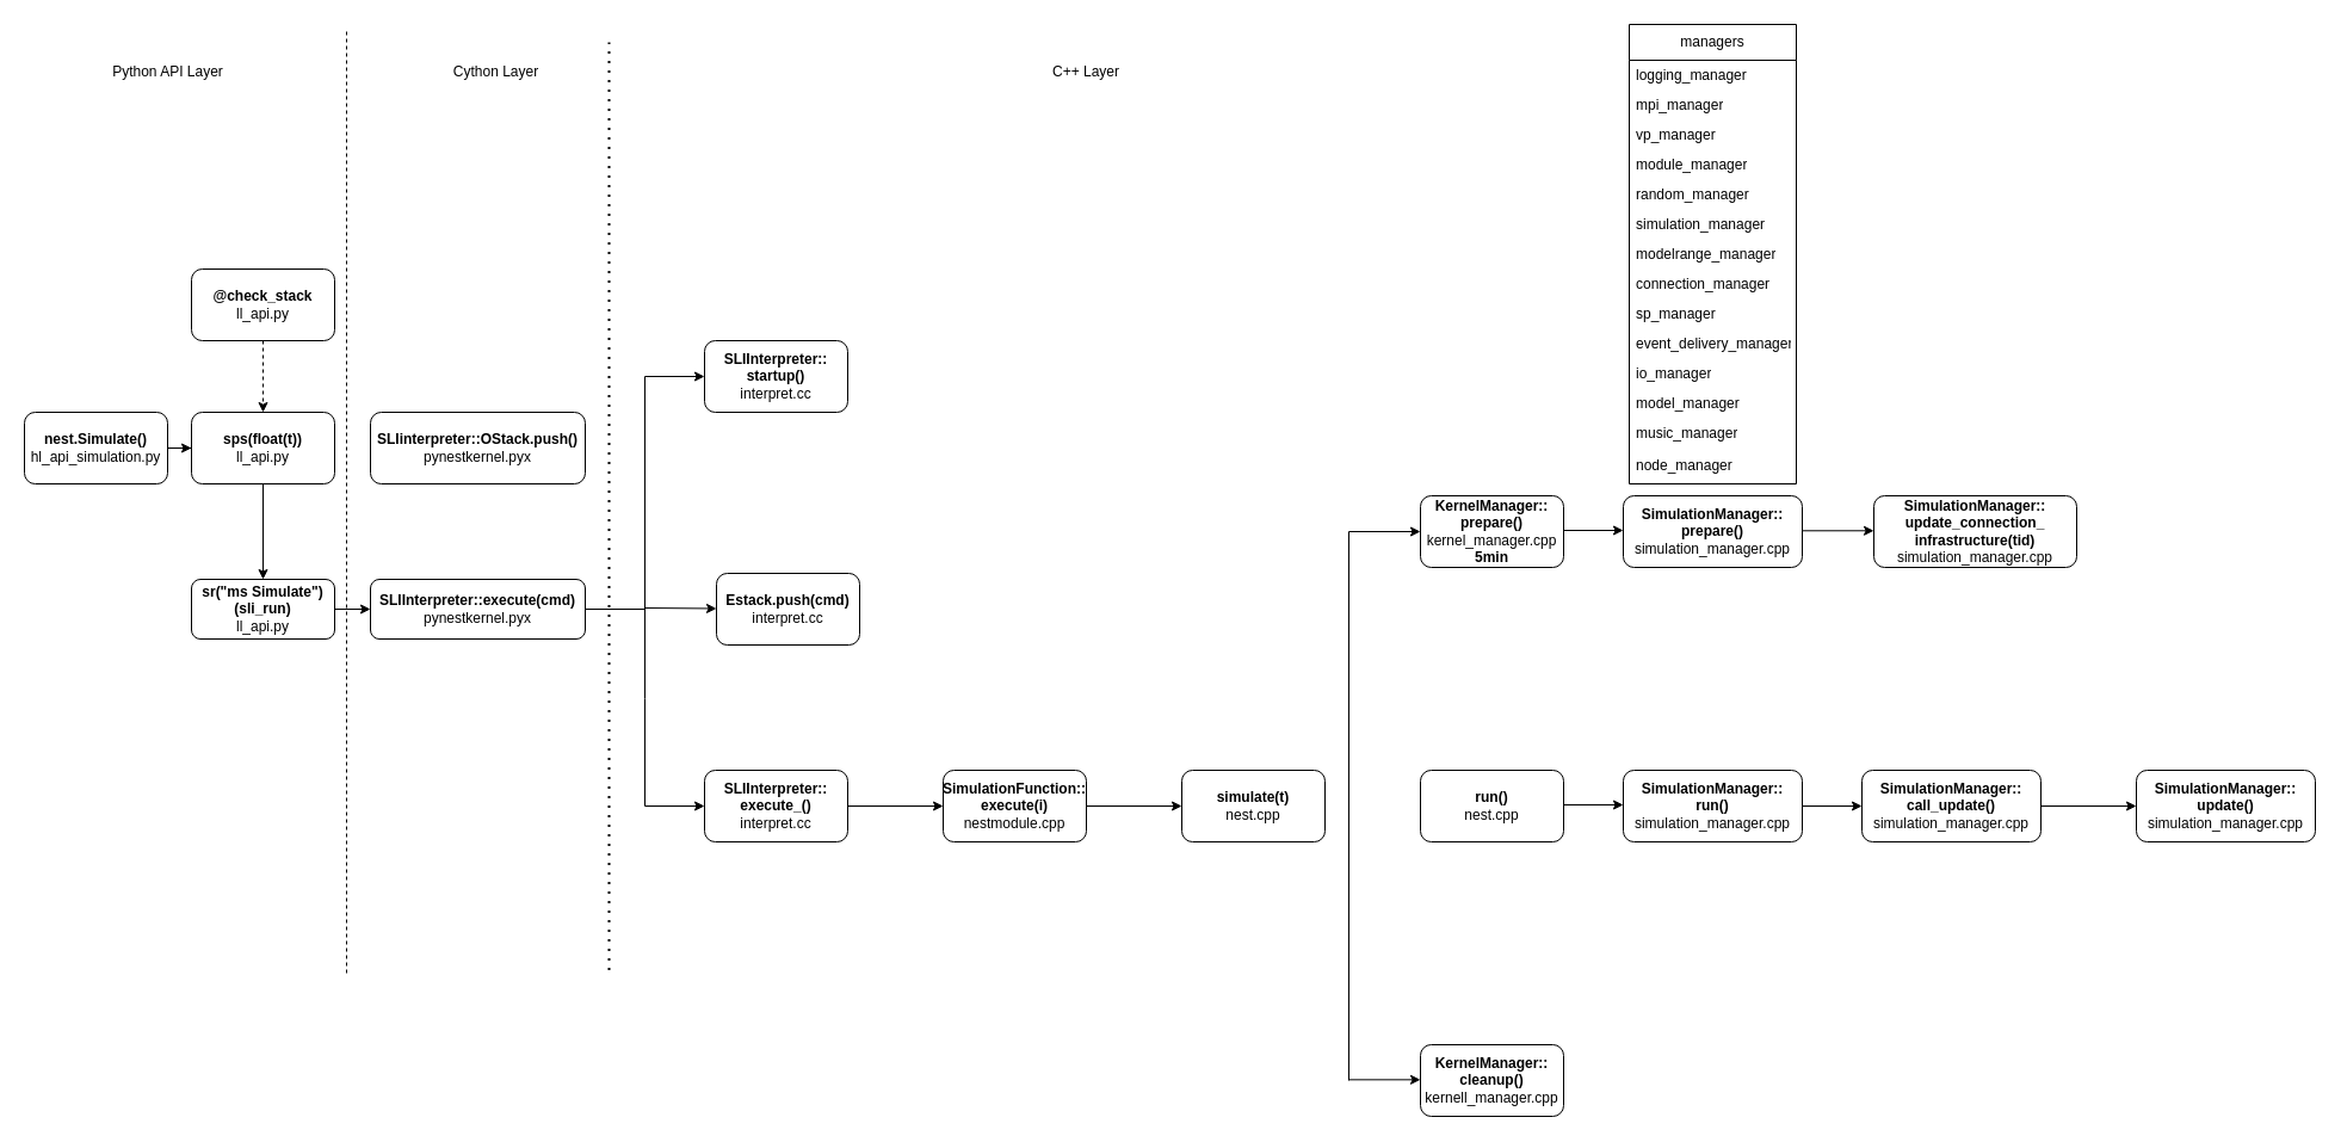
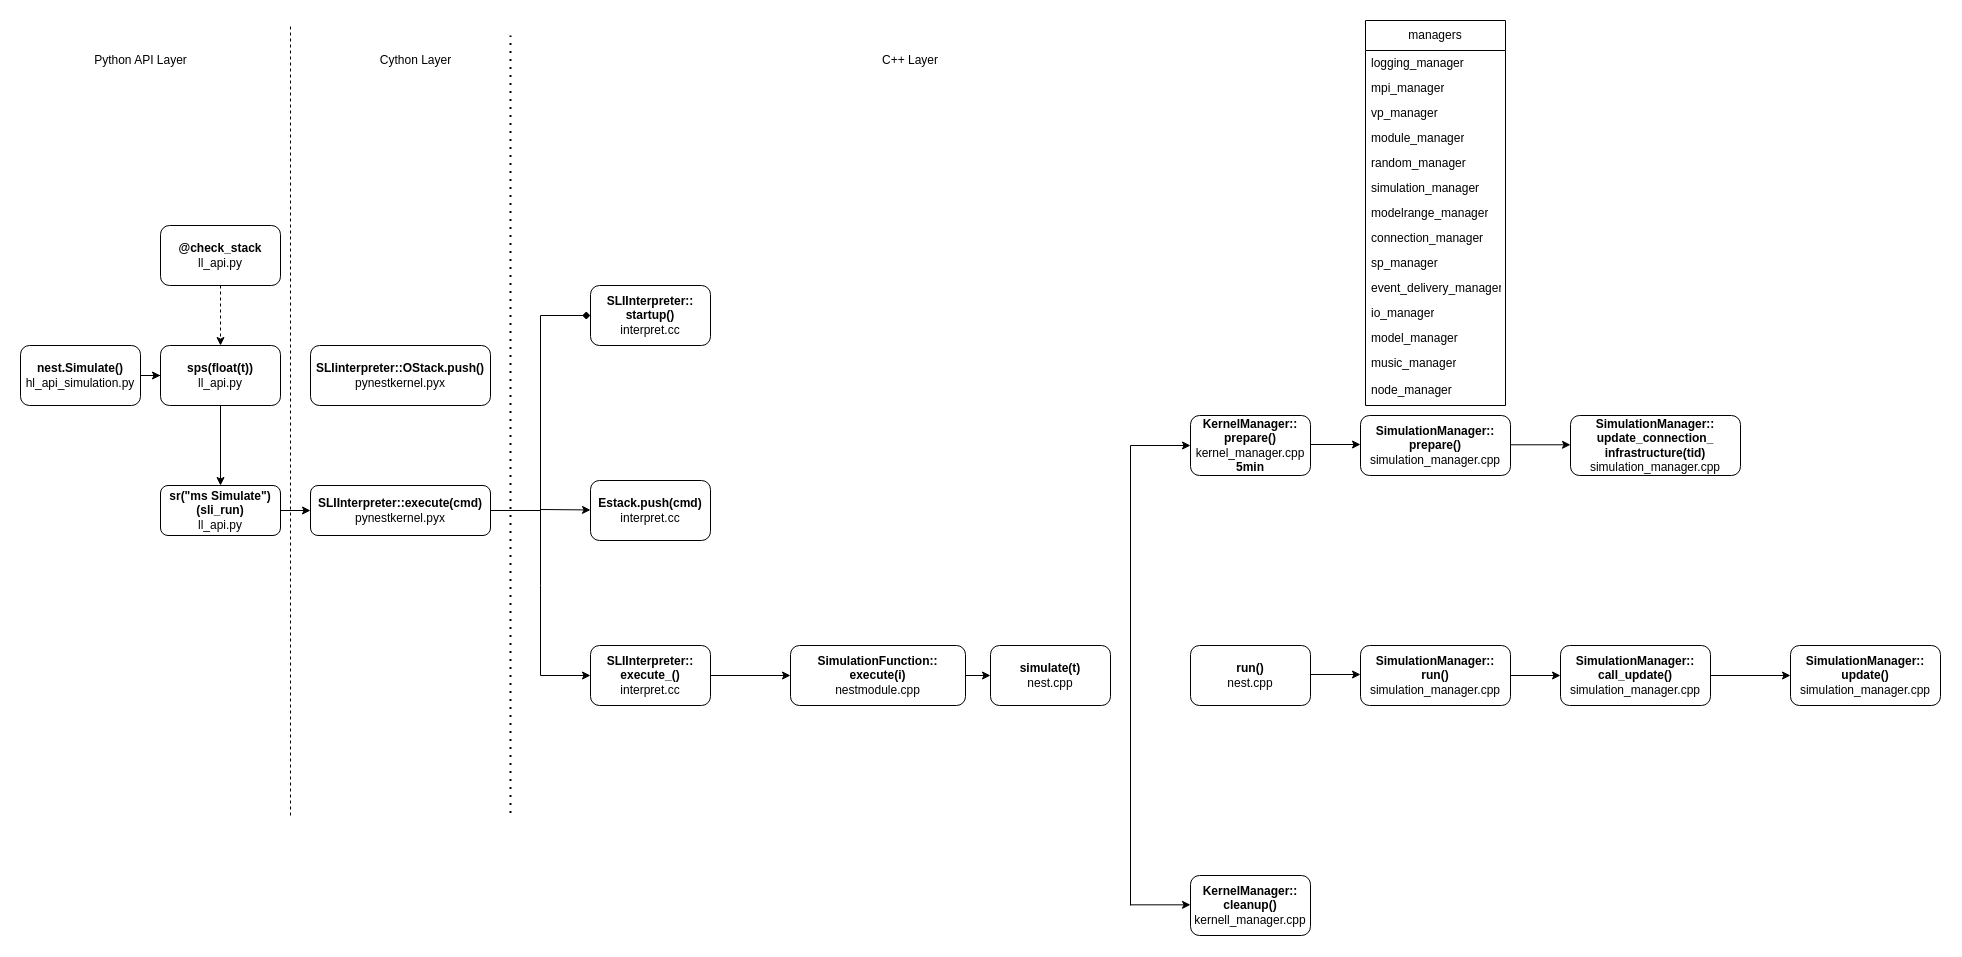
  <mxCell id="0" />
  <mxCell id="1" parent="0" />
  <mxCell id="2" style="edgeStyle=orthogonalEdgeStyle;rounded=0;orthogonalLoop=1;jettySize=auto;html=1;exitX=1;exitY=0.5;exitDx=0;exitDy=0;" parent="1" source="3" target="7" edge="1"><mxGeometry relative="1" as="geometry" /></mxCell>
  <mxCell id="3" value="&lt;b style=&quot;background-color: initial;&quot;&gt;nest.Simulate()&lt;/b&gt;&lt;div&gt;hl_api_simulation.py&lt;/div&gt;" style="rounded=1;whiteSpace=wrap;html=1;" parent="1" vertex="1"><mxGeometry x="20" y="345" width="120" height="60" as="geometry" /></mxCell>
  <mxCell id="4" value="" style="edgeStyle=orthogonalEdgeStyle;rounded=0;orthogonalLoop=1;jettySize=auto;html=1;dashed=1;" parent="1" source="5" target="7" edge="1"><mxGeometry relative="1" as="geometry" /></mxCell>
  <mxCell id="5" value="&lt;b&gt;@check_stack&lt;/b&gt;&lt;div&gt;ll_api.py&lt;/div&gt;" style="rounded=1;whiteSpace=wrap;html=1;" parent="1" vertex="1"><mxGeometry x="160" y="225" width="120" height="60" as="geometry" /></mxCell>
  <mxCell id="6" value="" style="edgeStyle=orthogonalEdgeStyle;rounded=0;orthogonalLoop=1;jettySize=auto;html=1;" parent="1" source="7" target="9" edge="1"><mxGeometry relative="1" as="geometry" /></mxCell>
  <mxCell id="7" value="&lt;b&gt;sps(float(t))&lt;/b&gt;&lt;div&gt;ll_api.py&lt;/div&gt;" style="rounded=1;whiteSpace=wrap;html=1;" parent="1" vertex="1"><mxGeometry x="160" y="345" width="120" height="60" as="geometry" /></mxCell>
  <mxCell id="8" value="" style="edgeStyle=orthogonalEdgeStyle;rounded=0;orthogonalLoop=1;jettySize=auto;html=1;" parent="1" source="9" target="16" edge="1"><mxGeometry relative="1" as="geometry" /></mxCell>
  <mxCell id="9" value="&lt;b&gt;sr(&quot;ms Simulate&quot;)&lt;/b&gt;&lt;div&gt;&lt;b&gt;(sli_run)&lt;/b&gt;&lt;/div&gt;&lt;div&gt;ll_api.py&lt;/div&gt;" style="rounded=1;whiteSpace=wrap;html=1;" parent="1" vertex="1"><mxGeometry x="160" y="485" width="120" height="50" as="geometry" /></mxCell>
  <mxCell id="10" value="&lt;b&gt;SLIinterpreter::OStack.push()&lt;/b&gt;&lt;div&gt;&lt;span style=&quot;background-color: initial;&quot;&gt;pynestkernel.pyx&lt;/span&gt;&lt;br&gt;&lt;/div&gt;" style="whiteSpace=wrap;html=1;rounded=1;" parent="1" vertex="1"><mxGeometry x="310" y="345" width="180" height="60" as="geometry" /></mxCell>
  <mxCell id="11" value="" style="endArrow=none;html=1;rounded=0;dashed=1;" parent="1" edge="1"><mxGeometry width="50" height="50" relative="1" as="geometry"><mxPoint x="290" y="815" as="sourcePoint" /><mxPoint x="290" y="25" as="targetPoint" /><Array as="points" /></mxGeometry></mxCell>
  <mxCell id="12" value="Python API Layer" style="text;html=1;align=center;verticalAlign=middle;resizable=0;points=[];autosize=1;strokeColor=none;fillColor=none;" parent="1" vertex="1"><mxGeometry x="80" y="45" width="120" height="30" as="geometry" /></mxCell>
  <mxCell id="13" value="Cython Layer" style="text;html=1;align=center;verticalAlign=middle;resizable=0;points=[];autosize=1;strokeColor=none;fillColor=none;" parent="1" vertex="1"><mxGeometry x="370" y="45" width="90" height="30" as="geometry" /></mxCell>
  <mxCell id="14" value="" style="endArrow=none;dashed=1;html=1;dashPattern=1 3;strokeWidth=2;rounded=0;" parent="1" edge="1"><mxGeometry width="50" height="50" relative="1" as="geometry"><mxPoint x="510" y="812.5" as="sourcePoint" /><mxPoint x="510" y="35" as="targetPoint" /></mxGeometry></mxCell>
- <mxCell id="15" value="" style="edgeStyle=orthogonalEdgeStyle;rounded=0;orthogonalLoop=1;jettySize=auto;html=1;" parent="1" source="16" target="17" edge="1"><mxGeometry relative="1" as="geometry"><Array as="points"><mxPoint x="540" y="510" /><mxPoint x="540" y="315" /></Array></mxGeometry></mxCell>
+ <mxCell id="15" value="" style="edgeStyle=orthogonalEdgeStyle;rounded=0;orthogonalLoop=1;jettySize=auto;html=1;endArrow=diamond;" parent="1" source="16" target="17" edge="1"><mxGeometry relative="1" as="geometry"><Array as="points"><mxPoint x="540" y="510" /><mxPoint x="540" y="315" /></Array></mxGeometry></mxCell>
  <mxCell id="16" value="&lt;b&gt;SLIInterpreter::execute(cmd)&lt;/b&gt;&lt;div&gt;pynestkernel.pyx&lt;/div&gt;" style="rounded=1;whiteSpace=wrap;html=1;" parent="1" vertex="1"><mxGeometry x="310" y="485" width="180" height="50" as="geometry" /></mxCell>
  <mxCell id="17" value="&lt;b&gt;SLIInterpreter::&lt;/b&gt;&lt;div&gt;&lt;b&gt;startup()&lt;/b&gt;&lt;/div&gt;&lt;div&gt;interpret.cc&lt;/div&gt;" style="whiteSpace=wrap;html=1;rounded=1;" parent="1" vertex="1"><mxGeometry x="590" y="285" width="120" height="60" as="geometry" /></mxCell>
  <mxCell id="18" value="" style="endArrow=classic;html=1;rounded=0;" parent="1" target="19" edge="1"><mxGeometry width="50" height="50" relative="1" as="geometry"><mxPoint x="540" y="509" as="sourcePoint" /><mxPoint x="600" y="509" as="targetPoint" /><Array as="points" /></mxGeometry></mxCell>
- <mxCell id="19" value="&lt;b&gt;Estack.push(cmd)&lt;/b&gt;&lt;div&gt;interpret.cc&lt;/div&gt;" style="rounded=1;whiteSpace=wrap;html=1;" parent="1" vertex="1"><mxGeometry x="600" y="480" width="120" height="60" as="geometry" /></mxCell>
+ <mxCell id="19" value="&lt;b&gt;Estack.push(cmd)&lt;/b&gt;&lt;div&gt;interpret.cc&lt;/div&gt;" style="rounded=1;whiteSpace=wrap;html=1;" parent="1" vertex="1"><mxGeometry x="590" y="480" width="120" height="60" as="geometry" /></mxCell>
  <mxCell id="20" value="" style="edgeStyle=orthogonalEdgeStyle;rounded=0;orthogonalLoop=1;jettySize=auto;html=1;" parent="1" source="21" target="25" edge="1"><mxGeometry relative="1" as="geometry" /></mxCell>
  <mxCell id="21" value="&lt;b&gt;SLIInterpreter::&lt;/b&gt;&lt;div&gt;&lt;b&gt;execute_()&lt;/b&gt;&lt;/div&gt;&lt;div&gt;interpret.cc&lt;/div&gt;" style="rounded=1;whiteSpace=wrap;html=1;" parent="1" vertex="1"><mxGeometry x="590" y="645" width="120" height="60" as="geometry" /></mxCell>
  <mxCell id="22" value="" style="endArrow=classic;html=1;rounded=0;entryX=0;entryY=0.5;entryDx=0;entryDy=0;" parent="1" target="21" edge="1"><mxGeometry width="50" height="50" relative="1" as="geometry"><mxPoint x="540" y="505" as="sourcePoint" /><mxPoint x="500" y="675" as="targetPoint" /><Array as="points"><mxPoint x="540" y="585" /><mxPoint x="540" y="675" /></Array></mxGeometry></mxCell>
  <mxCell id="23" value="C++ Layer" style="text;html=1;align=center;verticalAlign=middle;whiteSpace=wrap;rounded=0;" parent="1" vertex="1"><mxGeometry x="880" y="45" width="60" height="30" as="geometry" /></mxCell>
  <mxCell id="24" value="" style="edgeStyle=orthogonalEdgeStyle;rounded=0;orthogonalLoop=1;jettySize=auto;html=1;" parent="1" source="25" target="26" edge="1"><mxGeometry relative="1" as="geometry" /></mxCell>
- <mxCell id="25" value="&lt;b&gt;SimulationFunction::&lt;/b&gt;&lt;div&gt;&lt;b&gt;execute(i)&lt;/b&gt;&lt;/div&gt;&lt;div&gt;nestmodule.cpp&lt;/div&gt;" style="rounded=1;whiteSpace=wrap;html=1;" parent="1" vertex="1"><mxGeometry x="790" y="645" width="120" height="60" as="geometry" /></mxCell>
+ <mxCell id="25" value="&lt;b&gt;SimulationFunction::&lt;/b&gt;&lt;div&gt;&lt;b&gt;execute(i)&lt;/b&gt;&lt;/div&gt;&lt;div&gt;nestmodule.cpp&lt;/div&gt;" style="rounded=1;whiteSpace=wrap;html=1;" parent="1" vertex="1"><mxGeometry x="790" y="645" width="175" height="60" as="geometry" /></mxCell>
  <mxCell id="26" value="&lt;b&gt;simulate(t)&lt;/b&gt;&lt;div&gt;nest.cpp&lt;/div&gt;" style="rounded=1;whiteSpace=wrap;html=1;" parent="1" vertex="1"><mxGeometry x="990" y="645" width="120" height="60" as="geometry" /></mxCell>
  <mxCell id="27" value="&lt;b&gt;run()&lt;/b&gt;&lt;div&gt;nest.cpp&lt;/div&gt;" style="rounded=1;whiteSpace=wrap;html=1;" parent="1" vertex="1"><mxGeometry x="1190" y="645" width="120" height="60" as="geometry" /></mxCell>
  <mxCell id="28" value="" style="endArrow=none;html=1;rounded=0;" parent="1" edge="1"><mxGeometry width="50" height="50" relative="1" as="geometry"><mxPoint x="1130" y="905" as="sourcePoint" /><mxPoint x="1130" y="445" as="targetPoint" /></mxGeometry></mxCell>
  <mxCell id="29" value="" style="endArrow=classic;html=1;rounded=0;" parent="1" edge="1"><mxGeometry width="50" height="50" relative="1" as="geometry"><mxPoint x="1130" y="445" as="sourcePoint" /><mxPoint x="1190" y="445" as="targetPoint" /></mxGeometry></mxCell>
  <mxCell id="30" value="&lt;b&gt;KernelManager::&lt;/b&gt;&lt;div&gt;&lt;b&gt;prepare()&lt;/b&gt;&lt;div&gt;kernel_manager.cpp&lt;/div&gt;&lt;/div&gt;&lt;div&gt;&lt;b&gt;5min&lt;/b&gt;&lt;/div&gt;" style="rounded=1;whiteSpace=wrap;html=1;" parent="1" vertex="1"><mxGeometry x="1190" y="415" width="120" height="60" as="geometry" /></mxCell>
  <mxCell id="31" value="&lt;b&gt;KernelManager::&lt;/b&gt;&lt;div&gt;&lt;b&gt;cleanup()&lt;/b&gt;&lt;div&gt;kernell_manager.cpp&lt;/div&gt;&lt;/div&gt;" style="rounded=1;whiteSpace=wrap;html=1;" parent="1" vertex="1"><mxGeometry x="1190" y="875" width="120" height="60" as="geometry" /></mxCell>
  <mxCell id="32" value="" style="endArrow=classic;html=1;rounded=0;" parent="1" edge="1"><mxGeometry width="50" height="50" relative="1" as="geometry"><mxPoint x="1130" y="904.33" as="sourcePoint" /><mxPoint x="1190" y="904.33" as="targetPoint" /></mxGeometry></mxCell>
  <mxCell id="33" value="" style="endArrow=classic;html=1;rounded=0;" parent="1" edge="1"><mxGeometry width="50" height="50" relative="1" as="geometry"><mxPoint x="1310" y="444" as="sourcePoint" /><mxPoint x="1360" y="444" as="targetPoint" /></mxGeometry></mxCell>
  <mxCell id="34" value="&lt;b&gt;SimulationManager::&lt;/b&gt;&lt;div&gt;&lt;b&gt;prepare()&lt;/b&gt;&lt;div&gt;simulation_manager.cpp&lt;/div&gt;&lt;/div&gt;" style="rounded=1;whiteSpace=wrap;html=1;" parent="1" vertex="1"><mxGeometry x="1360" y="415" width="150" height="60" as="geometry" /></mxCell>
  <mxCell id="35" value="" style="endArrow=classic;html=1;rounded=0;" parent="1" edge="1"><mxGeometry width="50" height="50" relative="1" as="geometry"><mxPoint x="1310" y="674" as="sourcePoint" /><mxPoint x="1360" y="674" as="targetPoint" /></mxGeometry></mxCell>
  <mxCell id="36" value="" style="edgeStyle=orthogonalEdgeStyle;rounded=0;orthogonalLoop=1;jettySize=auto;html=1;" parent="1" source="37" target="56" edge="1"><mxGeometry relative="1" as="geometry" /></mxCell>
  <mxCell id="37" value="&lt;b&gt;SimulationManager::&lt;/b&gt;&lt;div&gt;&lt;b&gt;run()&lt;/b&gt;&lt;div&gt;simulation_manager.cpp&lt;/div&gt;&lt;/div&gt;" style="rounded=1;whiteSpace=wrap;html=1;" parent="1" vertex="1"><mxGeometry x="1360" y="645" width="150" height="60" as="geometry" /></mxCell>
  <mxCell id="38" value="managers" style="swimlane;fontStyle=0;childLayout=stackLayout;horizontal=1;startSize=30;horizontalStack=0;resizeParent=1;resizeParentMax=0;resizeLast=0;collapsible=1;marginBottom=0;whiteSpace=wrap;html=1;" parent="1" vertex="1"><mxGeometry x="1365" y="20" width="140" height="385" as="geometry" /></mxCell>
  <mxCell id="39" value="logging_manager" style="text;strokeColor=none;fillColor=none;align=left;verticalAlign=middle;spacingLeft=4;spacingRight=4;overflow=hidden;points=[[0,0.5],[1,0.5]];portConstraint=eastwest;rotatable=0;whiteSpace=wrap;html=1;" parent="38" vertex="1"><mxGeometry y="30" width="140" height="25" as="geometry" /></mxCell>
  <mxCell id="40" value="mpi_manager" style="text;strokeColor=none;fillColor=none;align=left;verticalAlign=middle;spacingLeft=4;spacingRight=4;overflow=hidden;points=[[0,0.5],[1,0.5]];portConstraint=eastwest;rotatable=0;whiteSpace=wrap;html=1;" parent="38" vertex="1"><mxGeometry y="55" width="140" height="25" as="geometry" /></mxCell>
  <mxCell id="41" value="vp_manager" style="text;strokeColor=none;fillColor=none;align=left;verticalAlign=middle;spacingLeft=4;spacingRight=4;overflow=hidden;points=[[0,0.5],[1,0.5]];portConstraint=eastwest;rotatable=0;whiteSpace=wrap;html=1;" parent="38" vertex="1"><mxGeometry y="80" width="140" height="25" as="geometry" /></mxCell>
  <mxCell id="42" value="module_manager" style="text;strokeColor=none;fillColor=none;align=left;verticalAlign=middle;spacingLeft=4;spacingRight=4;overflow=hidden;points=[[0,0.5],[1,0.5]];portConstraint=eastwest;rotatable=0;whiteSpace=wrap;html=1;" parent="38" vertex="1"><mxGeometry y="105" width="140" height="25" as="geometry" /></mxCell>
  <mxCell id="43" value="random_manager" style="text;strokeColor=none;fillColor=none;align=left;verticalAlign=middle;spacingLeft=4;spacingRight=4;overflow=hidden;points=[[0,0.5],[1,0.5]];portConstraint=eastwest;rotatable=0;whiteSpace=wrap;html=1;" parent="38" vertex="1"><mxGeometry y="130" width="140" height="25" as="geometry" /></mxCell>
  <mxCell id="44" value="simulation_manager" style="text;strokeColor=none;fillColor=none;align=left;verticalAlign=middle;spacingLeft=4;spacingRight=4;overflow=hidden;points=[[0,0.5],[1,0.5]];portConstraint=eastwest;rotatable=0;whiteSpace=wrap;html=1;" parent="38" vertex="1"><mxGeometry y="155" width="140" height="25" as="geometry" /></mxCell>
  <mxCell id="45" value="modelrange_manager" style="text;strokeColor=none;fillColor=none;align=left;verticalAlign=middle;spacingLeft=4;spacingRight=4;overflow=hidden;points=[[0,0.5],[1,0.5]];portConstraint=eastwest;rotatable=0;whiteSpace=wrap;html=1;" parent="38" vertex="1"><mxGeometry y="180" width="140" height="25" as="geometry" /></mxCell>
  <mxCell id="46" value="connection_manager" style="text;strokeColor=none;fillColor=none;align=left;verticalAlign=middle;spacingLeft=4;spacingRight=4;overflow=hidden;points=[[0,0.5],[1,0.5]];portConstraint=eastwest;rotatable=0;whiteSpace=wrap;html=1;" parent="38" vertex="1"><mxGeometry y="205" width="140" height="25" as="geometry" /></mxCell>
  <mxCell id="47" value="sp_manager" style="text;strokeColor=none;fillColor=none;align=left;verticalAlign=middle;spacingLeft=4;spacingRight=4;overflow=hidden;points=[[0,0.5],[1,0.5]];portConstraint=eastwest;rotatable=0;whiteSpace=wrap;html=1;" parent="38" vertex="1"><mxGeometry y="230" width="140" height="25" as="geometry" /></mxCell>
  <mxCell id="48" value="event_delivery_manager" style="text;strokeColor=none;fillColor=none;align=left;verticalAlign=middle;spacingLeft=4;spacingRight=4;overflow=hidden;points=[[0,0.5],[1,0.5]];portConstraint=eastwest;rotatable=0;whiteSpace=wrap;html=1;" parent="38" vertex="1"><mxGeometry y="255" width="140" height="25" as="geometry" /></mxCell>
  <mxCell id="49" value="io_manager" style="text;strokeColor=none;fillColor=none;align=left;verticalAlign=middle;spacingLeft=4;spacingRight=4;overflow=hidden;points=[[0,0.5],[1,0.5]];portConstraint=eastwest;rotatable=0;whiteSpace=wrap;html=1;" parent="38" vertex="1"><mxGeometry y="280" width="140" height="25" as="geometry" /></mxCell>
  <mxCell id="50" value="model_manager" style="text;strokeColor=none;fillColor=none;align=left;verticalAlign=middle;spacingLeft=4;spacingRight=4;overflow=hidden;points=[[0,0.5],[1,0.5]];portConstraint=eastwest;rotatable=0;whiteSpace=wrap;html=1;" parent="38" vertex="1"><mxGeometry y="305" width="140" height="25" as="geometry" /></mxCell>
  <mxCell id="51" value="music_manager" style="text;strokeColor=none;fillColor=none;align=left;verticalAlign=middle;spacingLeft=4;spacingRight=4;overflow=hidden;points=[[0,0.5],[1,0.5]];portConstraint=eastwest;rotatable=0;whiteSpace=wrap;html=1;" parent="38" vertex="1"><mxGeometry y="330" width="140" height="25" as="geometry" /></mxCell>
  <mxCell id="52" value="node_manager" style="text;strokeColor=none;fillColor=none;align=left;verticalAlign=middle;spacingLeft=4;spacingRight=4;overflow=hidden;points=[[0,0.5],[1,0.5]];portConstraint=eastwest;rotatable=0;whiteSpace=wrap;html=1;" parent="38" vertex="1"><mxGeometry y="355" width="140" height="30" as="geometry" /></mxCell>
  <mxCell id="53" value="" style="endArrow=classic;html=1;rounded=0;" parent="1" edge="1"><mxGeometry width="50" height="50" relative="1" as="geometry"><mxPoint x="1510" y="444.29" as="sourcePoint" /><mxPoint x="1570" y="444.29" as="targetPoint" /></mxGeometry></mxCell>
  <mxCell id="54" value="&lt;b&gt;SimulationManager::&lt;/b&gt;&lt;div&gt;&lt;b&gt;update_connection&lt;/b&gt;&lt;b style=&quot;background-color: initial;&quot;&gt;_&lt;/b&gt;&lt;/div&gt;&lt;div&gt;&lt;b style=&quot;background-color: initial;&quot;&gt;infrastructure&lt;/b&gt;&lt;b style=&quot;background-color: initial;&quot;&gt;(tid)&lt;/b&gt;&lt;/div&gt;&lt;div&gt;&lt;span style=&quot;background-color: initial;&quot;&gt;simulation_manager.cpp&lt;/span&gt;&lt;/div&gt;" style="rounded=1;whiteSpace=wrap;html=1;" parent="1" vertex="1"><mxGeometry x="1570" y="415" width="170" height="60" as="geometry" /></mxCell>
  <mxCell id="55" value="" style="edgeStyle=orthogonalEdgeStyle;rounded=0;orthogonalLoop=1;jettySize=auto;html=1;" parent="1" source="56" target="57" edge="1"><mxGeometry relative="1" as="geometry" /></mxCell>
  <mxCell id="56" value="&lt;b&gt;SimulationManager::&lt;/b&gt;&lt;div&gt;&lt;b&gt;call_update()&lt;/b&gt;&lt;br&gt;&lt;div&gt;simulation_manager.cpp&lt;/div&gt;&lt;/div&gt;" style="rounded=1;whiteSpace=wrap;html=1;" parent="1" vertex="1"><mxGeometry x="1560" y="645" width="150" height="60" as="geometry" /></mxCell>
  <mxCell id="57" value="&lt;b&gt;SimulationManager::&lt;/b&gt;&lt;div&gt;&lt;b style=&quot;background-color: initial;&quot;&gt;update()&lt;/b&gt;&lt;div&gt;&lt;div&gt;simulation_manager.cpp&lt;/div&gt;&lt;/div&gt;&lt;/div&gt;" style="rounded=1;whiteSpace=wrap;html=1;" parent="1" vertex="1"><mxGeometry x="1790" y="645" width="150" height="60" as="geometry" /></mxCell>
